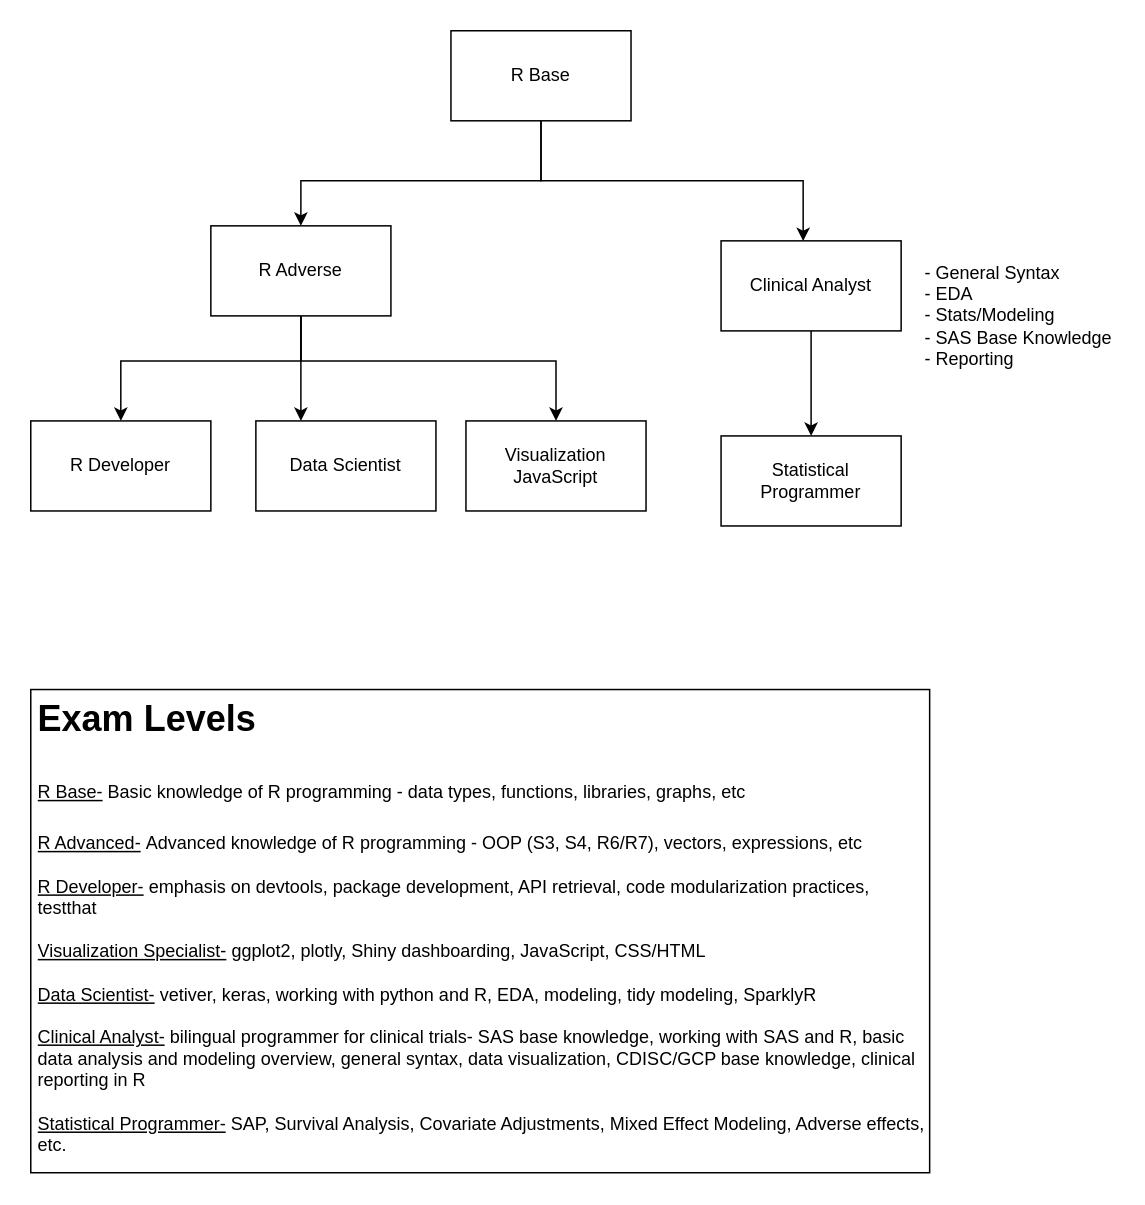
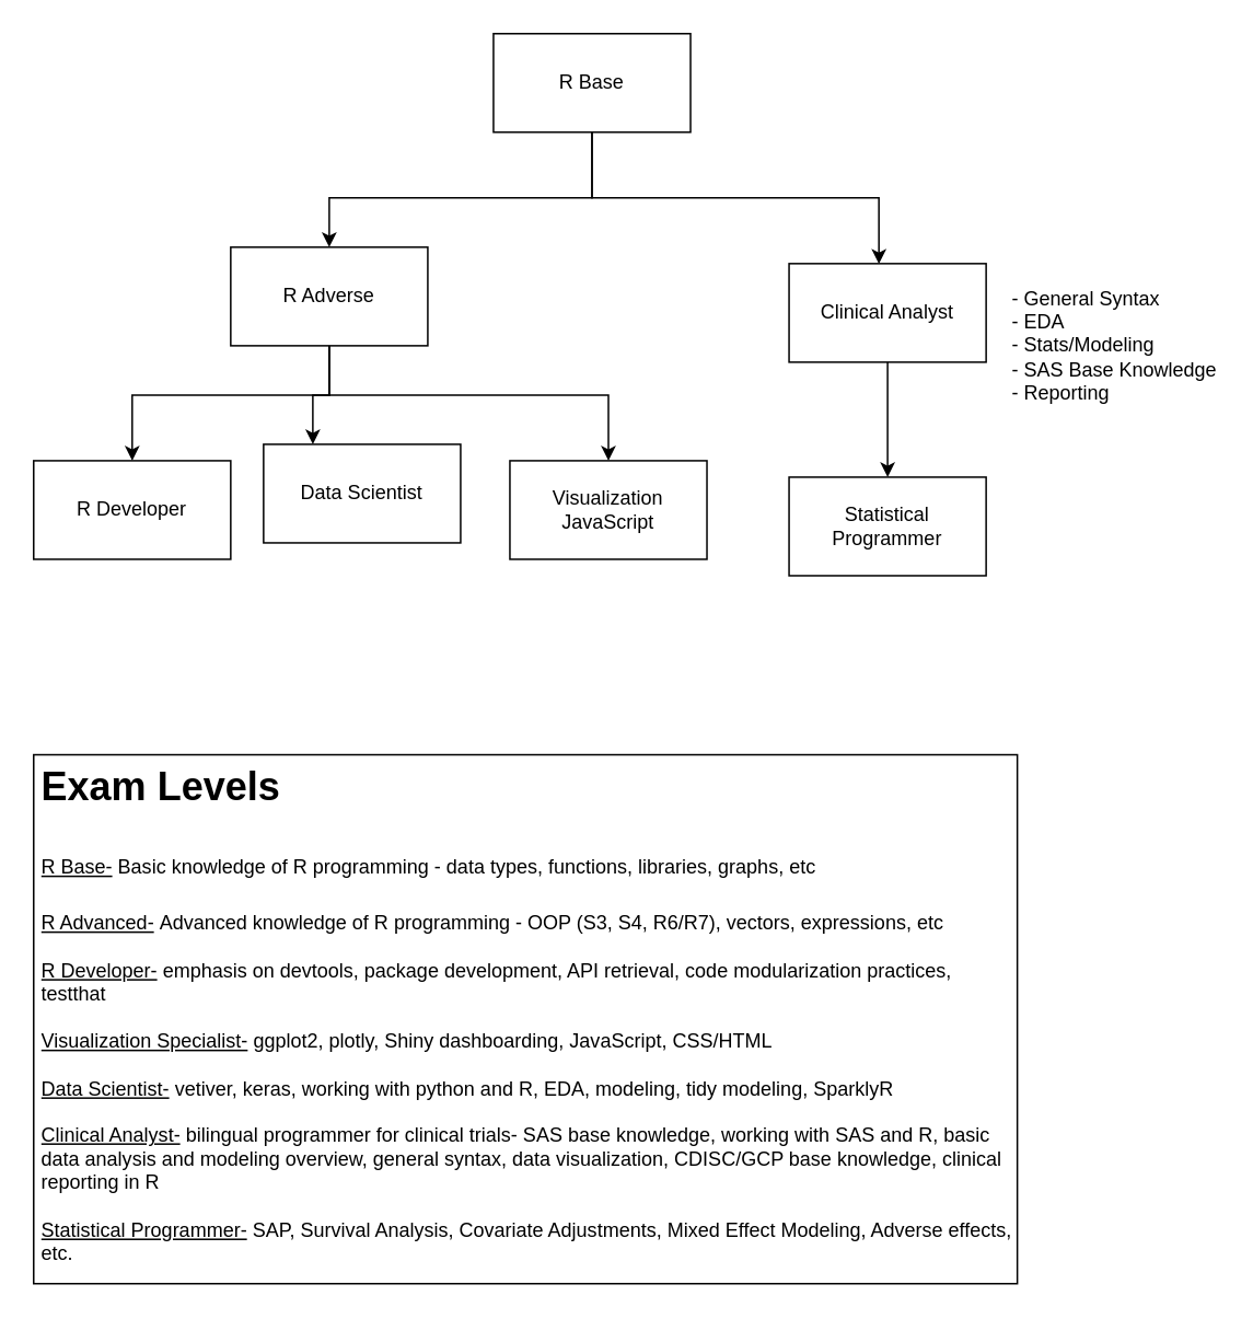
  <mxCell id="0" />
  <mxCell id="1" parent="0" />
  <mxCell id="2" value="" style="edgeStyle=orthogonalEdgeStyle;rounded=0;orthogonalLoop=1;jettySize=auto;html=1;" parent="1" source="4" target="8" edge="1"><mxGeometry relative="1" as="geometry"><Array as="points"><mxPoint x="360" y="120" /><mxPoint x="200" y="120" /></Array></mxGeometry></mxCell>
  <mxCell id="3" style="edgeStyle=orthogonalEdgeStyle;rounded=0;orthogonalLoop=1;jettySize=auto;html=1;entryX=0.456;entryY=0.003;entryDx=0;entryDy=0;entryPerimeter=0;" parent="1" source="4" target="10" edge="1"><mxGeometry relative="1" as="geometry"><Array as="points"><mxPoint x="360" y="120" /><mxPoint x="535" y="120" /></Array></mxGeometry></mxCell>
  <mxCell id="4" value="R Base" style="rounded=0;whiteSpace=wrap;html=1;" parent="1" vertex="1"><mxGeometry x="300" y="20" width="120" height="60" as="geometry" /></mxCell>
  <mxCell id="5" style="edgeStyle=orthogonalEdgeStyle;rounded=0;orthogonalLoop=1;jettySize=auto;html=1;exitX=0.5;exitY=1;exitDx=0;exitDy=0;" parent="1" source="8" target="12" edge="1"><mxGeometry relative="1" as="geometry"><Array as="points"><mxPoint x="200" y="240" /><mxPoint x="80" y="240" /></Array></mxGeometry></mxCell>
  <mxCell id="6" style="edgeStyle=orthogonalEdgeStyle;rounded=0;orthogonalLoop=1;jettySize=auto;html=1;exitX=0.5;exitY=1;exitDx=0;exitDy=0;entryX=0.25;entryY=0;entryDx=0;entryDy=0;" parent="1" source="8" target="13" edge="1"><mxGeometry relative="1" as="geometry" /></mxCell>
  <mxCell id="7" style="edgeStyle=orthogonalEdgeStyle;rounded=0;orthogonalLoop=1;jettySize=auto;html=1;" parent="1" source="8" target="14" edge="1"><mxGeometry relative="1" as="geometry"><Array as="points"><mxPoint x="200" y="240" /><mxPoint x="370" y="240" /></Array></mxGeometry></mxCell>
  <mxCell id="8" value="R Adverse" style="rounded=0;whiteSpace=wrap;html=1;" parent="1" vertex="1"><mxGeometry x="140" y="150" width="120" height="60" as="geometry" /></mxCell>
  <mxCell id="9" style="edgeStyle=orthogonalEdgeStyle;rounded=0;orthogonalLoop=1;jettySize=auto;html=1;exitX=0.5;exitY=1;exitDx=0;exitDy=0;entryX=0.5;entryY=0;entryDx=0;entryDy=0;" parent="1" source="10" target="11" edge="1"><mxGeometry relative="1" as="geometry" /></mxCell>
  <mxCell id="10" value="Clinical Analyst" style="rounded=0;whiteSpace=wrap;html=1;" parent="1" vertex="1"><mxGeometry x="480" y="160" width="120" height="60" as="geometry" /></mxCell>
  <mxCell id="11" value="Statistical Programmer" style="rounded=0;whiteSpace=wrap;html=1;" parent="1" vertex="1"><mxGeometry x="480" y="290" width="120" height="60" as="geometry" /></mxCell>
  <mxCell id="12" value="R Developer" style="rounded=0;whiteSpace=wrap;html=1;" parent="1" vertex="1"><mxGeometry x="20" y="280" width="120" height="60" as="geometry" /></mxCell>
- <mxCell id="13" value="Data Scientist" style="rounded=0;whiteSpace=wrap;html=1;" parent="1" vertex="1"><mxGeometry x="170" y="280" width="120" height="60" as="geometry" /></mxCell>
+ <mxCell id="13" value="Data Scientist" style="rounded=0;whiteSpace=wrap;html=1;" parent="1" vertex="1"><mxGeometry x="160" y="270" width="120" height="60" as="geometry" /></mxCell>
  <mxCell id="14" value="Visualization JavaScript" style="rounded=0;whiteSpace=wrap;html=1;" parent="1" vertex="1"><mxGeometry x="310" y="280" width="120" height="60" as="geometry" /></mxCell>
  <mxCell id="15" value="&lt;h1&gt;&lt;span style=&quot;background-color: initial;&quot;&gt;Exam Levels&lt;/span&gt;&lt;/h1&gt;&lt;h1&gt;&lt;span style=&quot;background-color: initial; font-size: 12px; font-weight: normal;&quot;&gt;&lt;u&gt;R Base-&lt;/u&gt;&amp;nbsp;Basic knowledge of R programming - data types, functions, libraries, graphs, etc&lt;/span&gt;&lt;br&gt;&lt;/h1&gt;&lt;div&gt;&lt;span style=&quot;background-color: initial; font-size: 12px; font-weight: normal;&quot;&gt;&lt;u&gt;R Advanced-&lt;/u&gt;&amp;nbsp;Advanced knowledge of R programming - OOP (S3, S4, R6/R7), vectors, expressions, etc&amp;nbsp;&lt;/span&gt;&lt;/div&gt;&lt;div&gt;&lt;span style=&quot;background-color: initial; font-size: 12px; font-weight: normal;&quot;&gt;&lt;br&gt;&lt;/span&gt;&lt;/div&gt;&lt;div&gt;&lt;u&gt;R Developer-&lt;/u&gt;&amp;nbsp;emphasis on devtools, package development, API retrieval, code modularization practices, testthat&amp;nbsp;&lt;span style=&quot;background-color: initial; font-size: 12px; font-weight: normal;&quot;&gt;&lt;br&gt;&lt;/span&gt;&lt;/div&gt;&lt;div&gt;&lt;span style=&quot;background-color: initial; font-size: 12px; font-weight: normal;&quot;&gt;&lt;u&gt;&lt;br&gt;&lt;/u&gt;&lt;/span&gt;&lt;/div&gt;&lt;div&gt;&lt;span style=&quot;background-color: initial; font-size: 12px; font-weight: normal;&quot;&gt;&lt;u&gt;Visualization Specialist-&lt;/u&gt;&amp;nbsp;ggplot2, plotly, Shiny dashboarding, JavaScript, CSS/HTML&lt;/span&gt;&lt;/div&gt;&lt;div&gt;&lt;u style=&quot;background-color: initial;&quot;&gt;&lt;br&gt;&lt;/u&gt;&lt;/div&gt;&lt;div&gt;&lt;u style=&quot;background-color: initial;&quot;&gt;Data Scientist-&lt;/u&gt;&lt;span style=&quot;background-color: initial;&quot;&gt;&amp;nbsp;vetiver, keras, working with python and R, EDA, modeling, tidy modeling, SparklyR&lt;/span&gt;&lt;br&gt;&lt;/div&gt;&lt;div&gt;&lt;span style=&quot;background-color: initial; font-size: 12px; font-weight: normal;&quot;&gt;&lt;u&gt;&lt;br&gt;&lt;/u&gt;&lt;/span&gt;&lt;/div&gt;&lt;div&gt;&lt;span style=&quot;background-color: initial; font-size: 12px; font-weight: normal;&quot;&gt;&lt;u&gt;Clinical Analyst-&lt;/u&gt;&amp;nbsp;bilingual programmer for clinical trials- SAS base knowledge, working with SAS and R, basic data analysis and modeling overview, general syntax, data visualization, CDISC/GCP base knowledge, clinical reporting in R&lt;/span&gt;&lt;/div&gt;&lt;div&gt;&lt;span style=&quot;background-color: initial; font-size: 12px; font-weight: normal;&quot;&gt;&lt;u&gt;&lt;br&gt;&lt;/u&gt;&lt;/span&gt;&lt;/div&gt;&lt;div&gt;&lt;span style=&quot;background-color: initial; font-size: 12px; font-weight: normal;&quot;&gt;&lt;u&gt;Statistical Programmer-&lt;/u&gt;&amp;nbsp;SAP, Survival Analysis, Covariate Adjustments, Mixed Effect Modeling, Adverse effects, etc.&lt;/span&gt;&lt;/div&gt;" style="text;html=1;strokeColor=default;fillColor=none;spacing=5;spacingTop=-20;whiteSpace=wrap;overflow=hidden;rounded=0;" parent="1" vertex="1"><mxGeometry x="20" y="459" width="599" height="322" as="geometry" /></mxCell>
  <mxCell id="16" value="&lt;div&gt;- General Syntax&lt;/div&gt;&lt;div&gt;- EDA&lt;/div&gt;&lt;div&gt;- Stats/Modeling&lt;/div&gt;&lt;div&gt;- SAS Base Knowledge&lt;/div&gt;&lt;div&gt;- Reporting&lt;/div&gt;" style="text;html=1;strokeColor=none;fillColor=none;align=left;verticalAlign=middle;whiteSpace=wrap;rounded=0;" vertex="1" parent="1"><mxGeometry x="614" y="195" width="127" height="30" as="geometry" /></mxCell>
